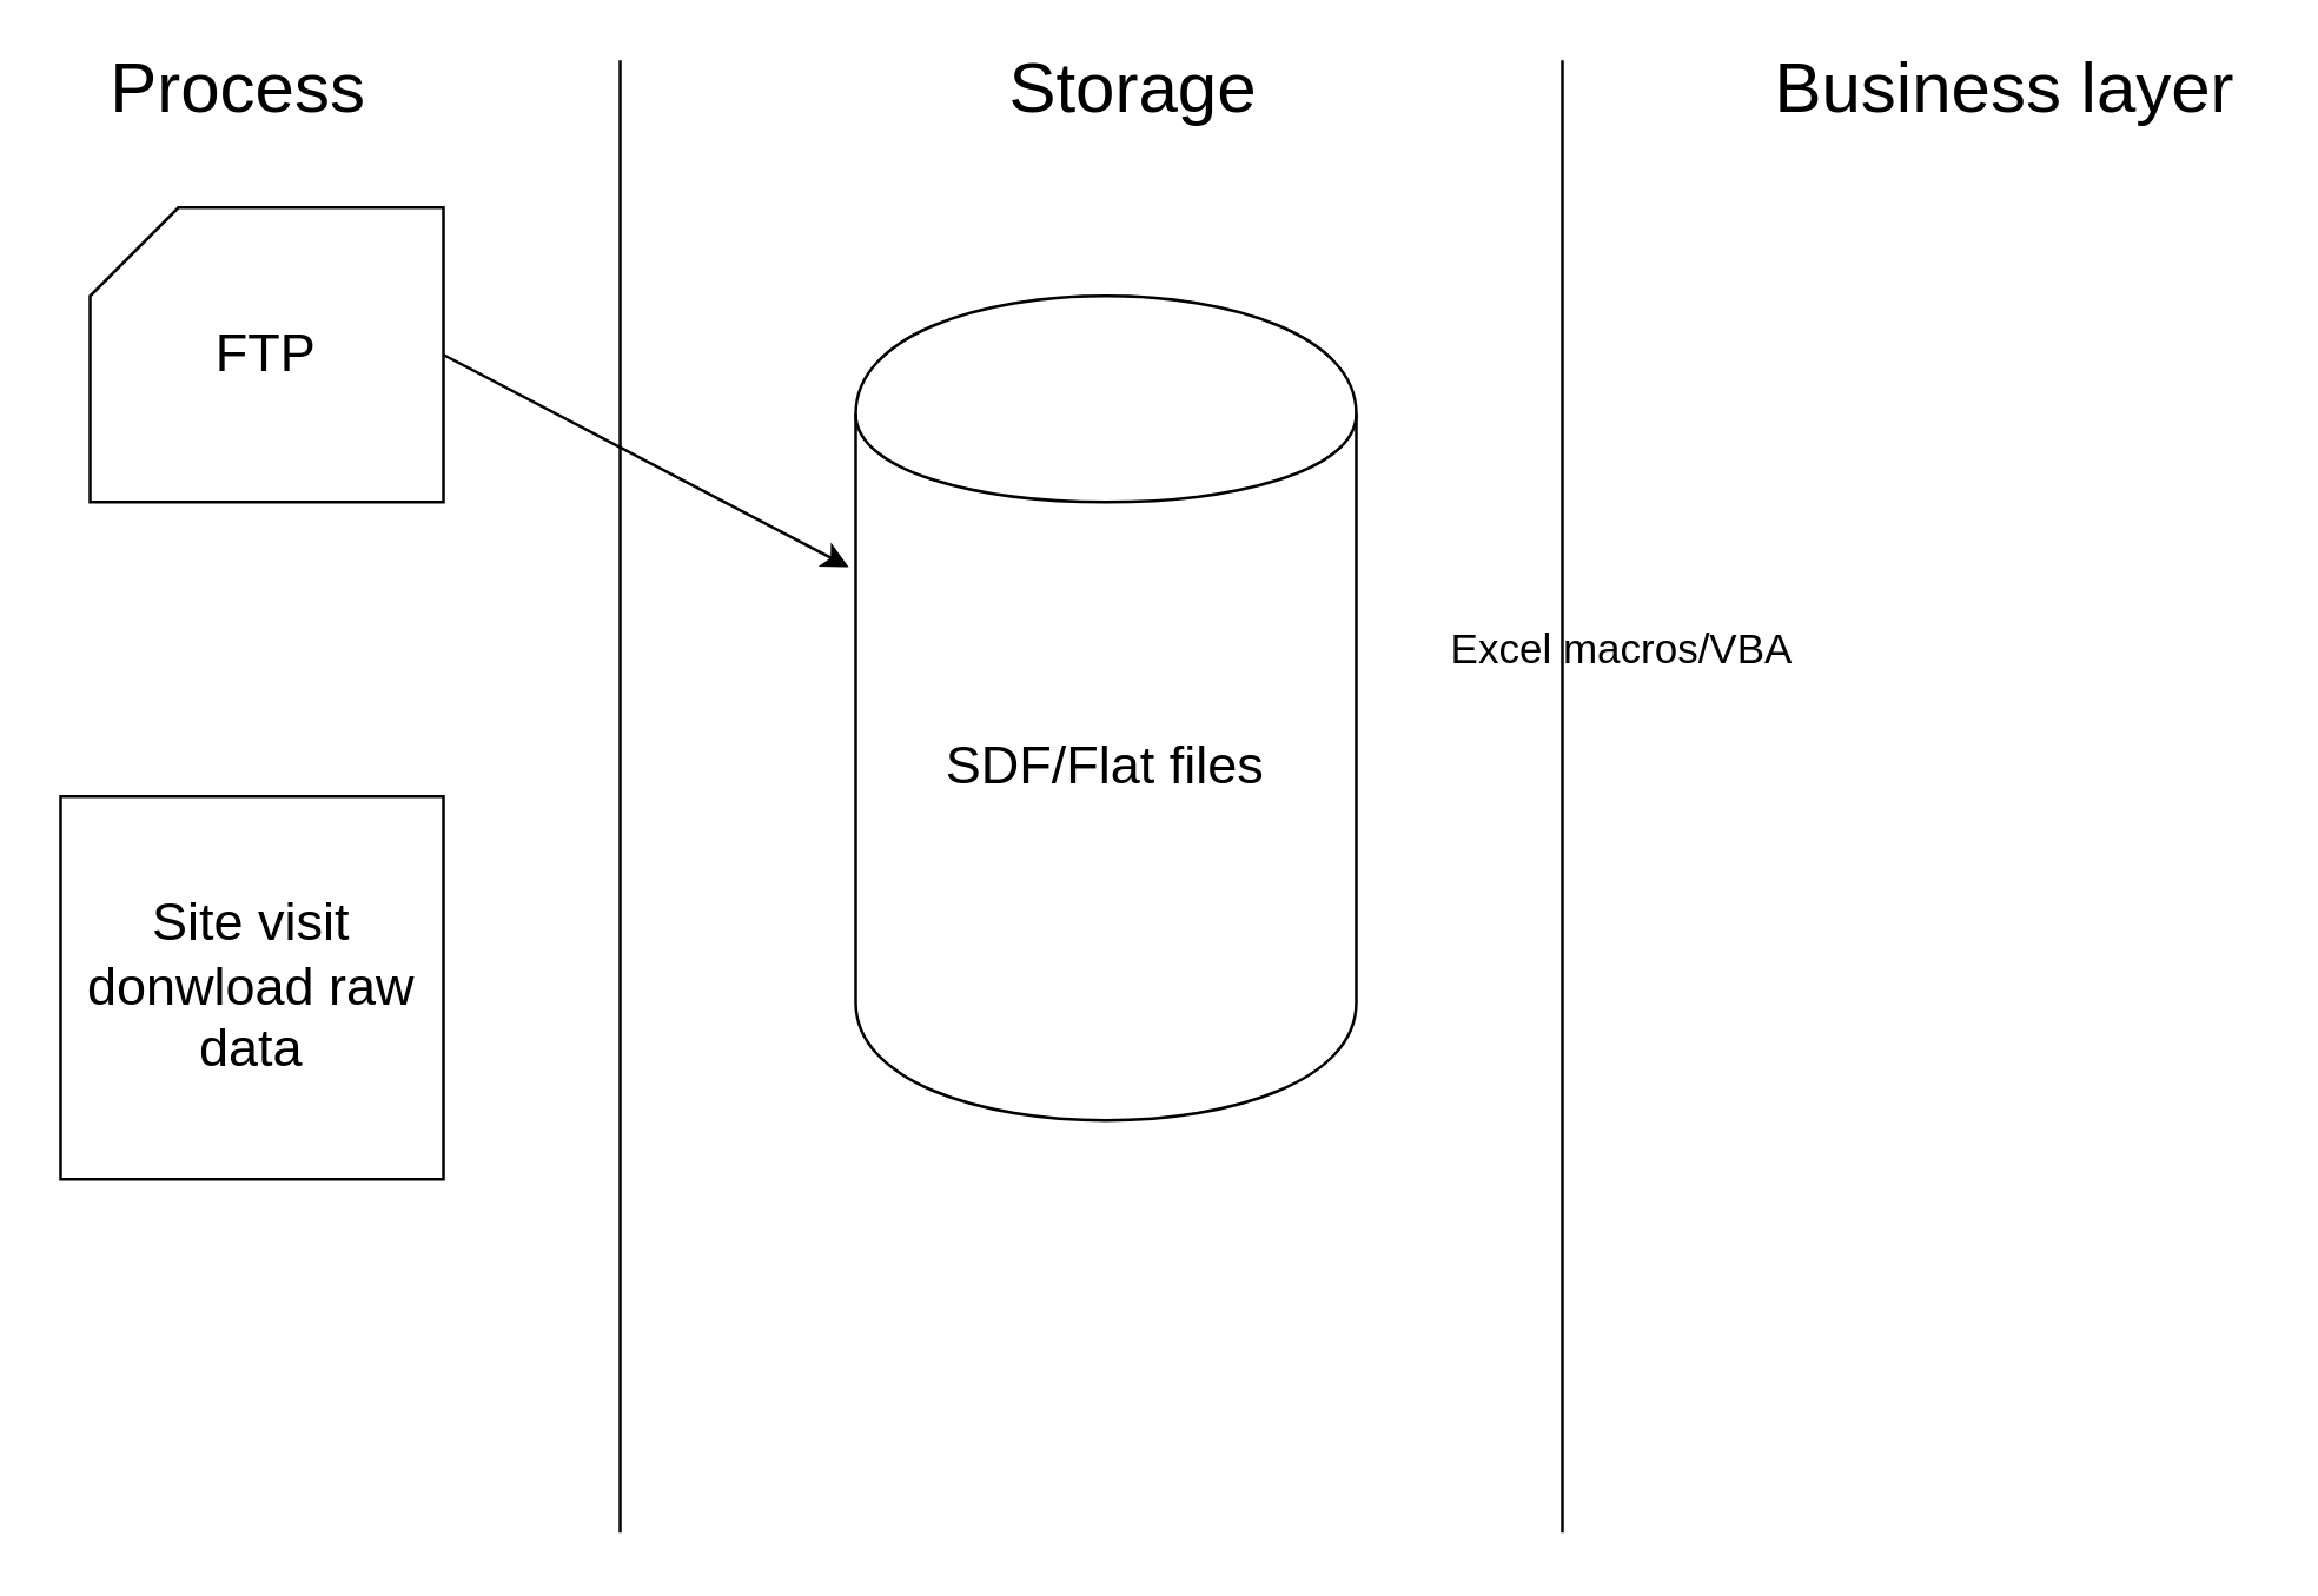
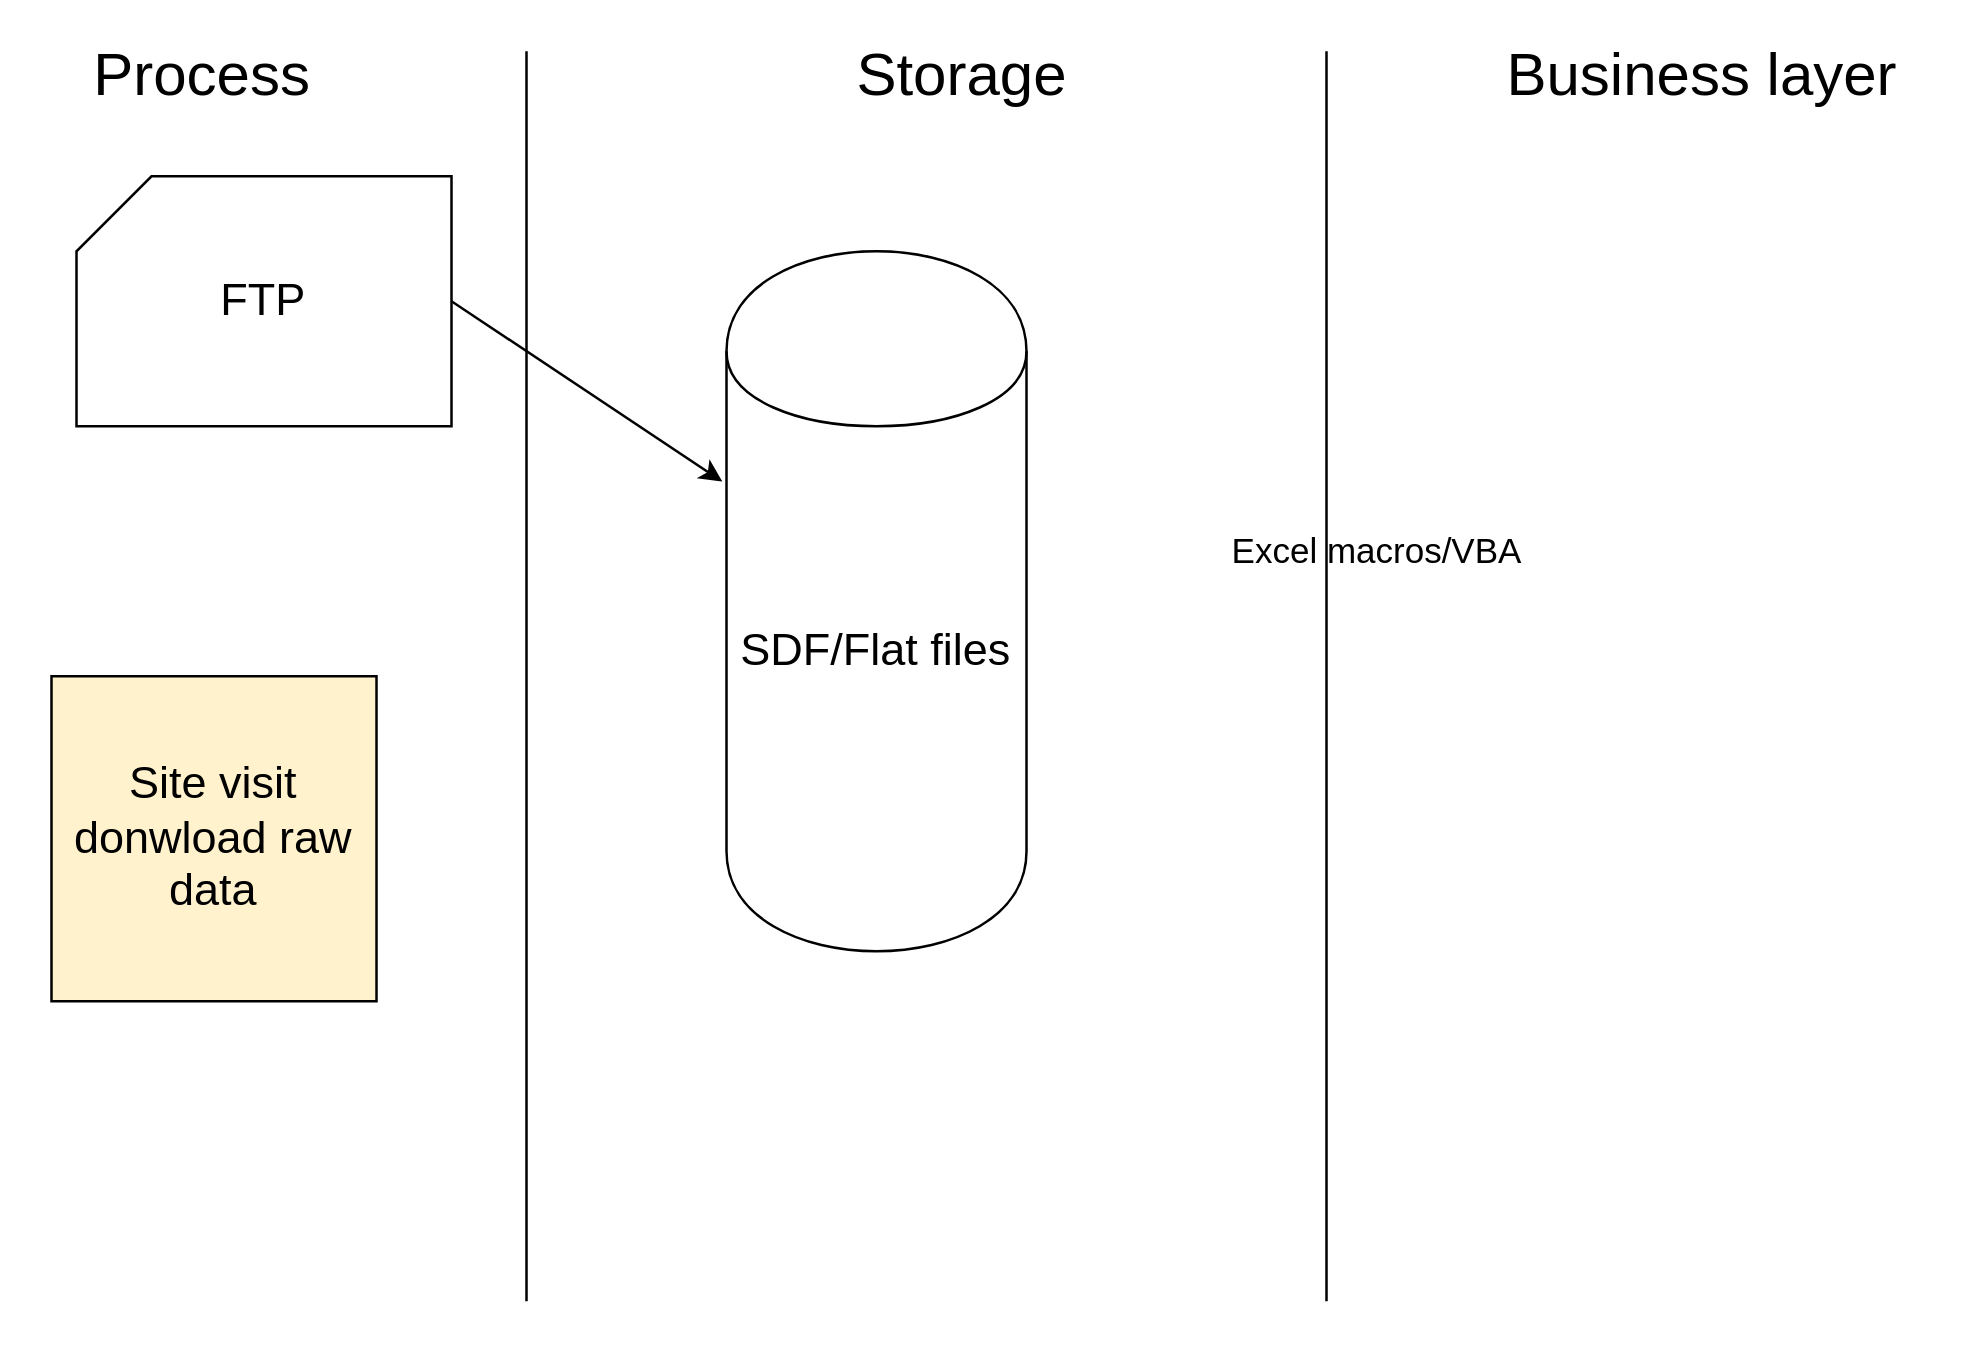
  <mxCell id="0" />
  <mxCell id="1" parent="0" />
  <mxCell id="2" value="" style="endArrow=none;html=1;" edge="1" parent="1"><mxGeometry width="50" height="50" relative="1" as="geometry"><mxPoint x="530" y="520" as="sourcePoint" /><mxPoint x="530" y="20" as="targetPoint" /></mxGeometry></mxCell>
  <mxCell id="3" value="" style="endArrow=none;html=1;" edge="1" parent="1"><mxGeometry width="50" height="50" relative="1" as="geometry"><mxPoint x="210" y="520" as="sourcePoint" /><mxPoint x="210" y="20" as="targetPoint" /><Array as="points"><mxPoint x="210" y="260" /></Array></mxGeometry></mxCell>
  <mxCell id="4" value="&lt;span style=&quot;font-size: 24px&quot;&gt;Process&lt;/span&gt;" style="text;html=1;align=center;verticalAlign=middle;resizable=0;points=[];autosize=1;" vertex="1" parent="1"><mxGeometry x="30" y="20" width="100" height="20" as="geometry" /></mxCell>
  <mxCell id="5" value="&lt;font style=&quot;font-size: 24px&quot;&gt;Storage&lt;br&gt;&lt;/font&gt;" style="text;html=1;align=center;verticalAlign=middle;resizable=0;points=[];autosize=1;" vertex="1" parent="1"><mxGeometry x="334" y="20" width="100" height="20" as="geometry" /></mxCell>
  <mxCell id="6" value="&lt;font style=&quot;font-size: 24px&quot;&gt;Business layer&lt;br&gt;&lt;/font&gt;" style="text;html=1;align=center;verticalAlign=middle;resizable=0;points=[];autosize=1;" vertex="1" parent="1"><mxGeometry x="595" y="20" width="170" height="20" as="geometry" /></mxCell>
- <mxCell id="7" value="&lt;font style=&quot;font-size: 18px&quot;&gt;SDF/Flat files&lt;/font&gt;" style="shape=cylinder;whiteSpace=wrap;html=1;boundedLbl=1;backgroundOutline=1;" vertex="1" parent="1"><mxGeometry x="290" y="100" width="170" height="280" as="geometry" /></mxCell>
- <mxCell id="8" value="&lt;font style=&quot;font-size: 18px&quot;&gt;FTP&lt;/font&gt;" style="shape=card;whiteSpace=wrap;html=1;" vertex="1" parent="1"><mxGeometry x="30" y="70" width="120" height="100" as="geometry" /></mxCell>
- <mxCell id="9" value="&lt;font style=&quot;font-size: 18px&quot;&gt;Site visit donwload raw data&lt;/font&gt;" style="whiteSpace=wrap;html=1;aspect=fixed;" vertex="1" parent="1"><mxGeometry x="20" y="270" width="130" height="130" as="geometry" /></mxCell>
+ <mxCell id="7" value="&lt;font style=&quot;font-size: 18px&quot;&gt;SDF/Flat files&lt;/font&gt;" style="shape=cylinder;whiteSpace=wrap;html=1;boundedLbl=1;backgroundOutline=1;" vertex="1" parent="1"><mxGeometry x="290" y="100" width="120" height="280" as="geometry" /></mxCell>
+ <mxCell id="8" value="&lt;font style=&quot;font-size: 18px&quot;&gt;FTP&lt;/font&gt;" style="shape=card;whiteSpace=wrap;html=1;" vertex="1" parent="1"><mxGeometry x="30" y="70" width="150" height="100" as="geometry" /></mxCell>
+ <mxCell id="9" value="&lt;font style=&quot;font-size: 18px&quot;&gt;Site visit donwload raw data&lt;/font&gt;" style="whiteSpace=wrap;html=1;aspect=fixed;fillColor=#fff2cc;" vertex="1" parent="1"><mxGeometry x="20" y="270" width="130" height="130" as="geometry" /></mxCell>
  <mxCell id="10" value="" style="endArrow=classic;html=1;exitX=1;exitY=0.5;exitDx=0;exitDy=0;exitPerimeter=0;entryX=-0.014;entryY=0.329;entryDx=0;entryDy=0;entryPerimeter=0;" edge="1" parent="1" source="8" target="7"><mxGeometry width="50" height="50" relative="1" as="geometry"><mxPoint x="360" y="310" as="sourcePoint" /><mxPoint x="410" y="260" as="targetPoint" /></mxGeometry></mxCell>
  <mxCell id="11" value="&lt;font style=&quot;font-size: 14px&quot;&gt;Excel macros/VBA&lt;/font&gt;" style="text;html=1;align=center;verticalAlign=middle;resizable=0;points=[];autosize=1;" vertex="1" parent="1"><mxGeometry x="485" y="210" width="130" height="20" as="geometry" /></mxCell>
